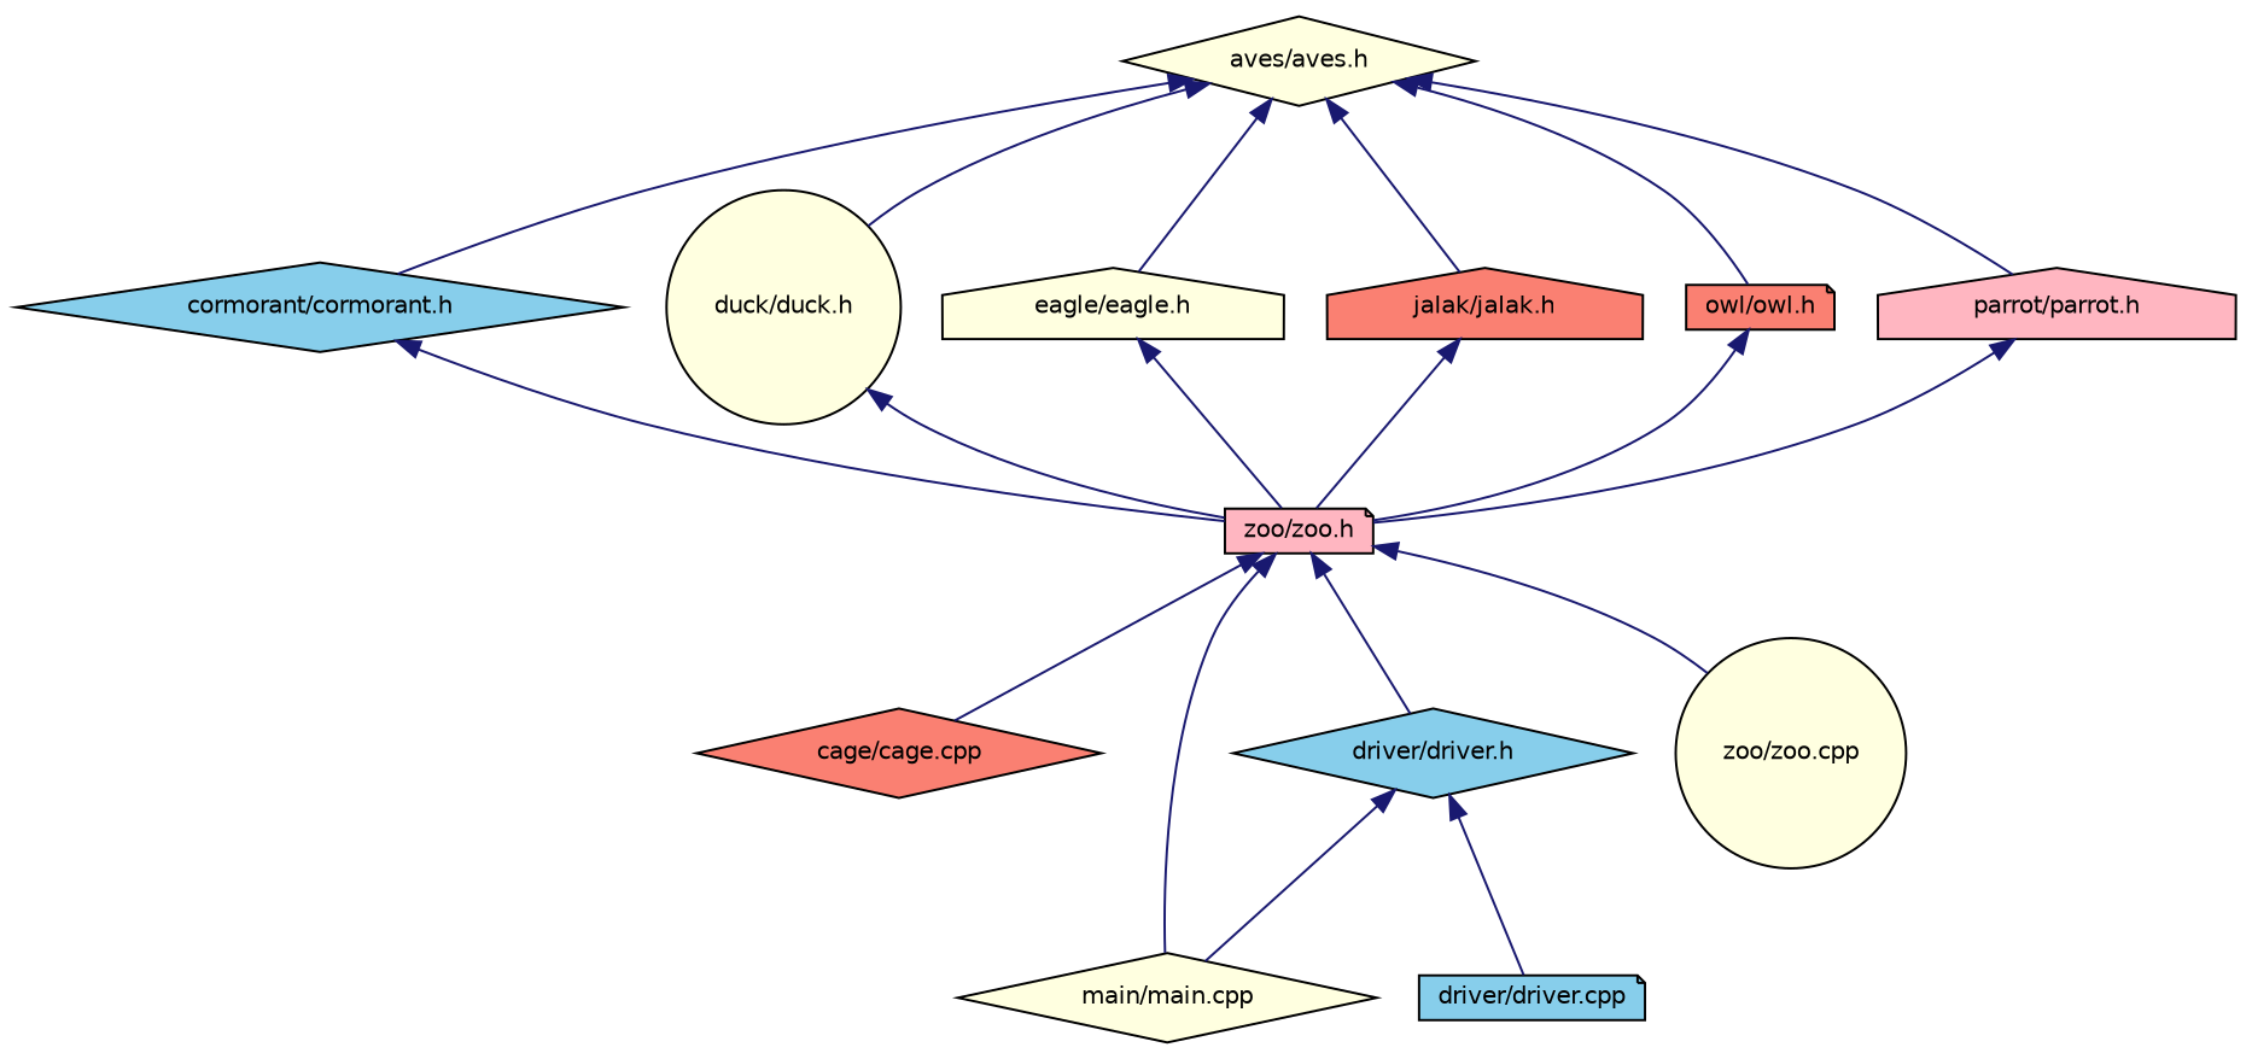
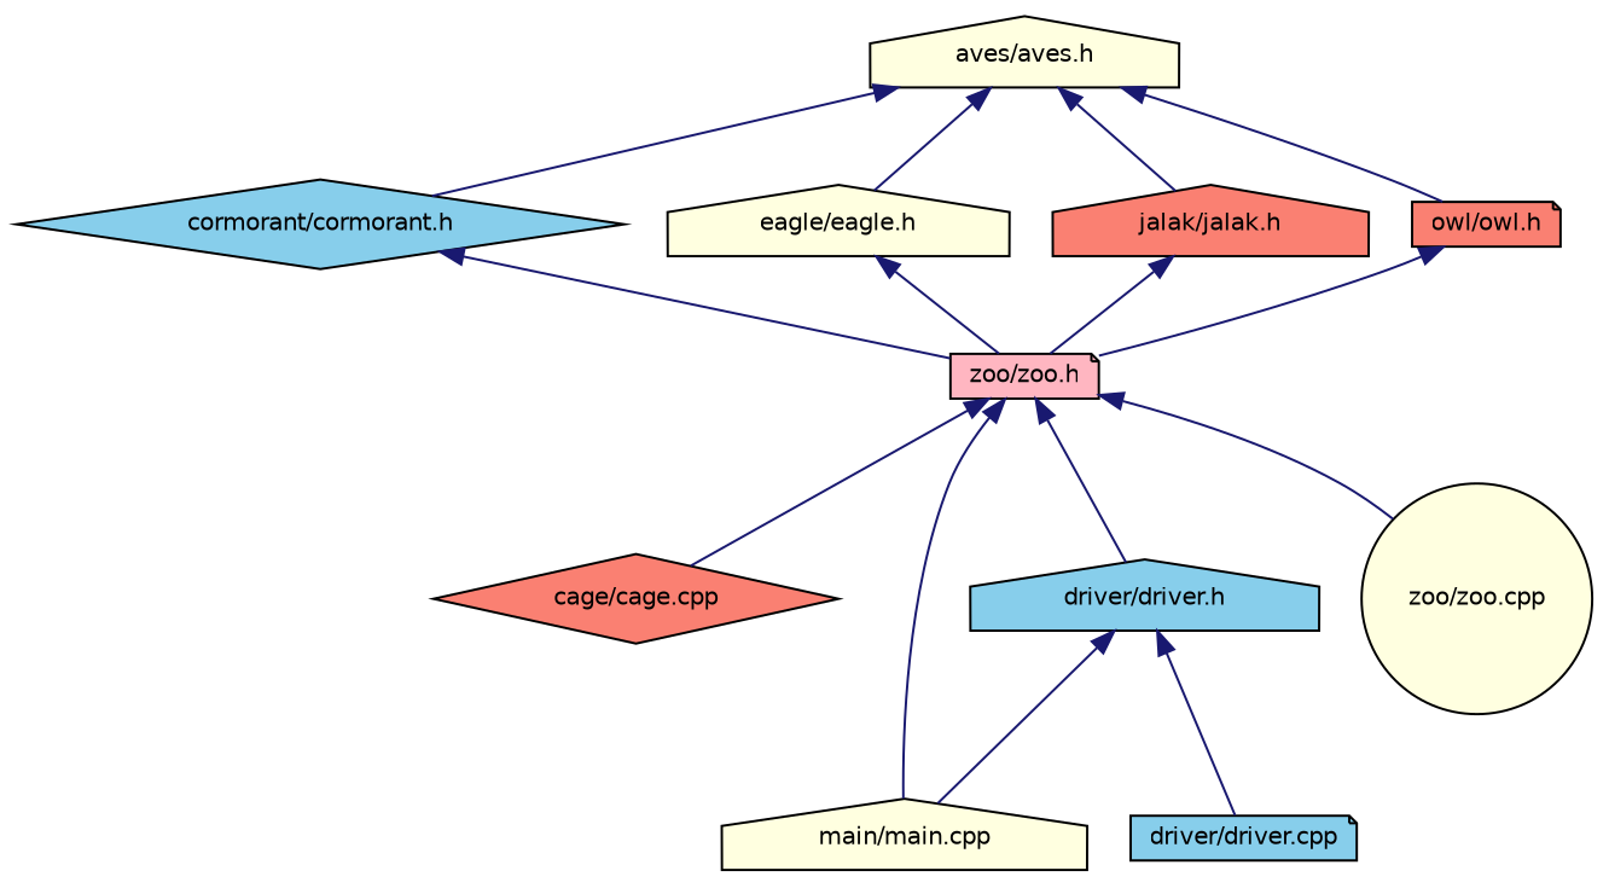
  digraph {
    node [color=black fillcolor=lightyellow fontname=Helvetica fontsize=10 shape=house style=filled]
    edge [color=midnightblue dir=back fontname=Helvetica fontsize=10 labelfontname=Helvetica labelfontsize=10 style=solid]
-   n1 [fontcolor=black height=0.2 label="aves/aves.h" shape=diamond width=0.4]
+   n1 [fontcolor=black height=0.2 label="aves/aves.h" width=0.4]
    n2 [fillcolor=skyblue height=0.2 label="cormorant/cormorant.h" shape=diamond width=0.4]
-   n3 [height=0.2 label="duck/duck.h" shape=circle width=0.4]
    n4 [height=0.2 label="eagle/eagle.h" width=0.4]
    n5 [fillcolor=salmon height=0.2 label="jalak/jalak.h" width=0.4]
    n6 [fillcolor=salmon height=0.2 label="owl/owl.h" shape=note width=0.4]
-   n7 [fillcolor=lightpink height=0.2 label="parrot/parrot.h" width=0.4]
    n8 [fillcolor=lightpink height=0.2 label="zoo/zoo.h" shape=note width=0.4]
    n9 [fillcolor=salmon height=0.2 label="cage/cage.cpp" shape=diamond width=0.4]
-   n10 [fillcolor=skyblue height=0.2 label="driver/driver.h" shape=diamond width=0.4]
-   n11 [height=0.2 label="main/main.cpp" shape=diamond width=0.4]
+   n10 [fillcolor=skyblue height=0.2 label="driver/driver.h" width=0.4]
+   n11 [height=0.2 label="main/main.cpp" width=0.4]
    n12 [height=0.2 label="zoo/zoo.cpp" shape=circle width=0.4]
    n13 [fillcolor=skyblue height=0.2 label="driver/driver.cpp" shape=note width=0.4]
    n1 -> n2
-   n1 -> n3
    n1 -> n4
    n1 -> n5
    n1 -> n6
-   n1 -> n7
    n2 -> n8
-   n3 -> n8
    n4 -> n8
    n5 -> n8
    n6 -> n8
-   n7 -> n8
    n8 -> n9
    n8 -> n10
    n8 -> n11
    n8 -> n12
    n10 -> n11
    n10 -> n13
  }
